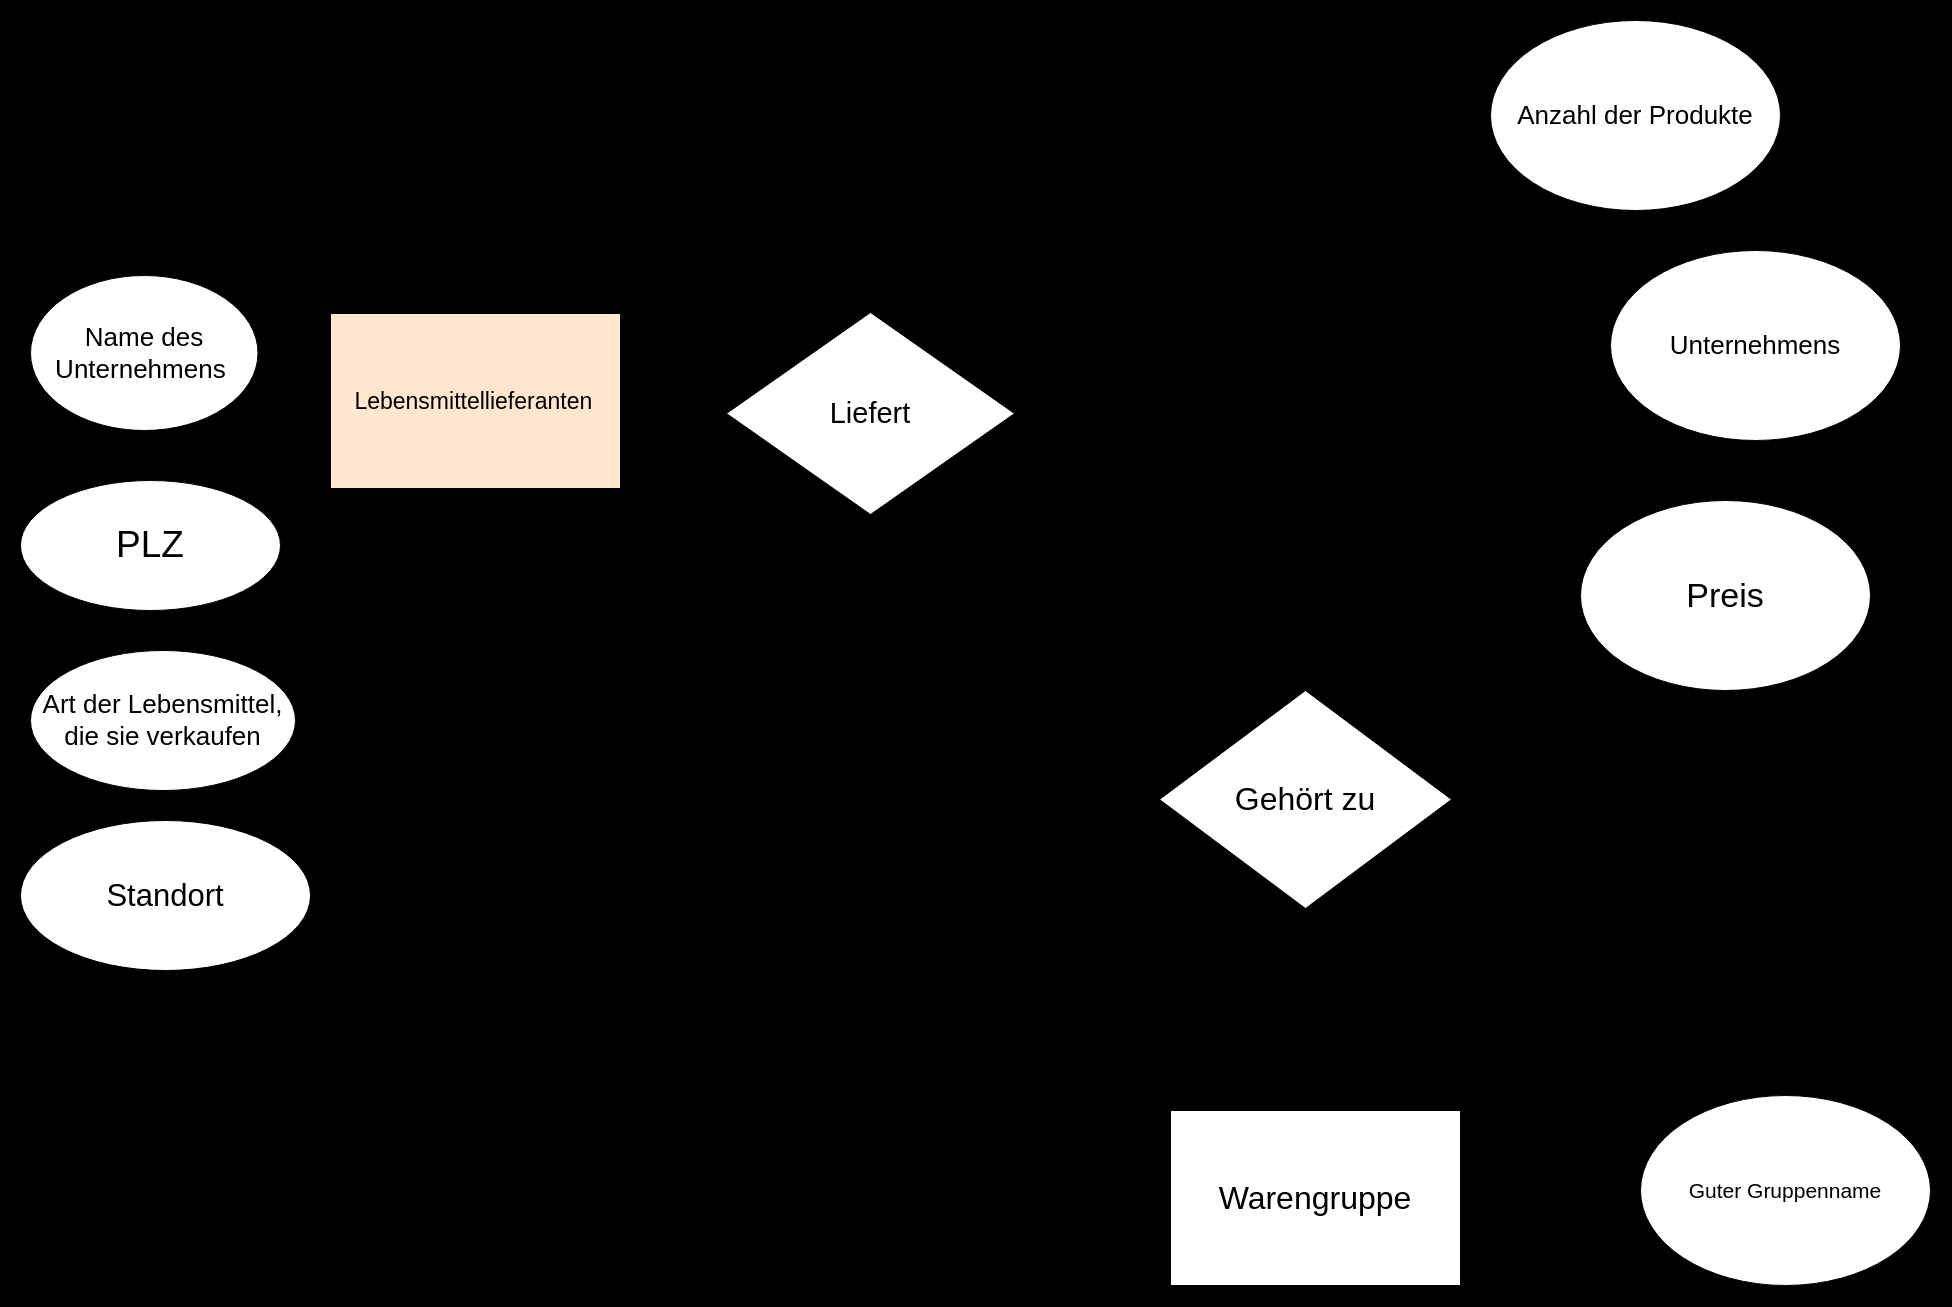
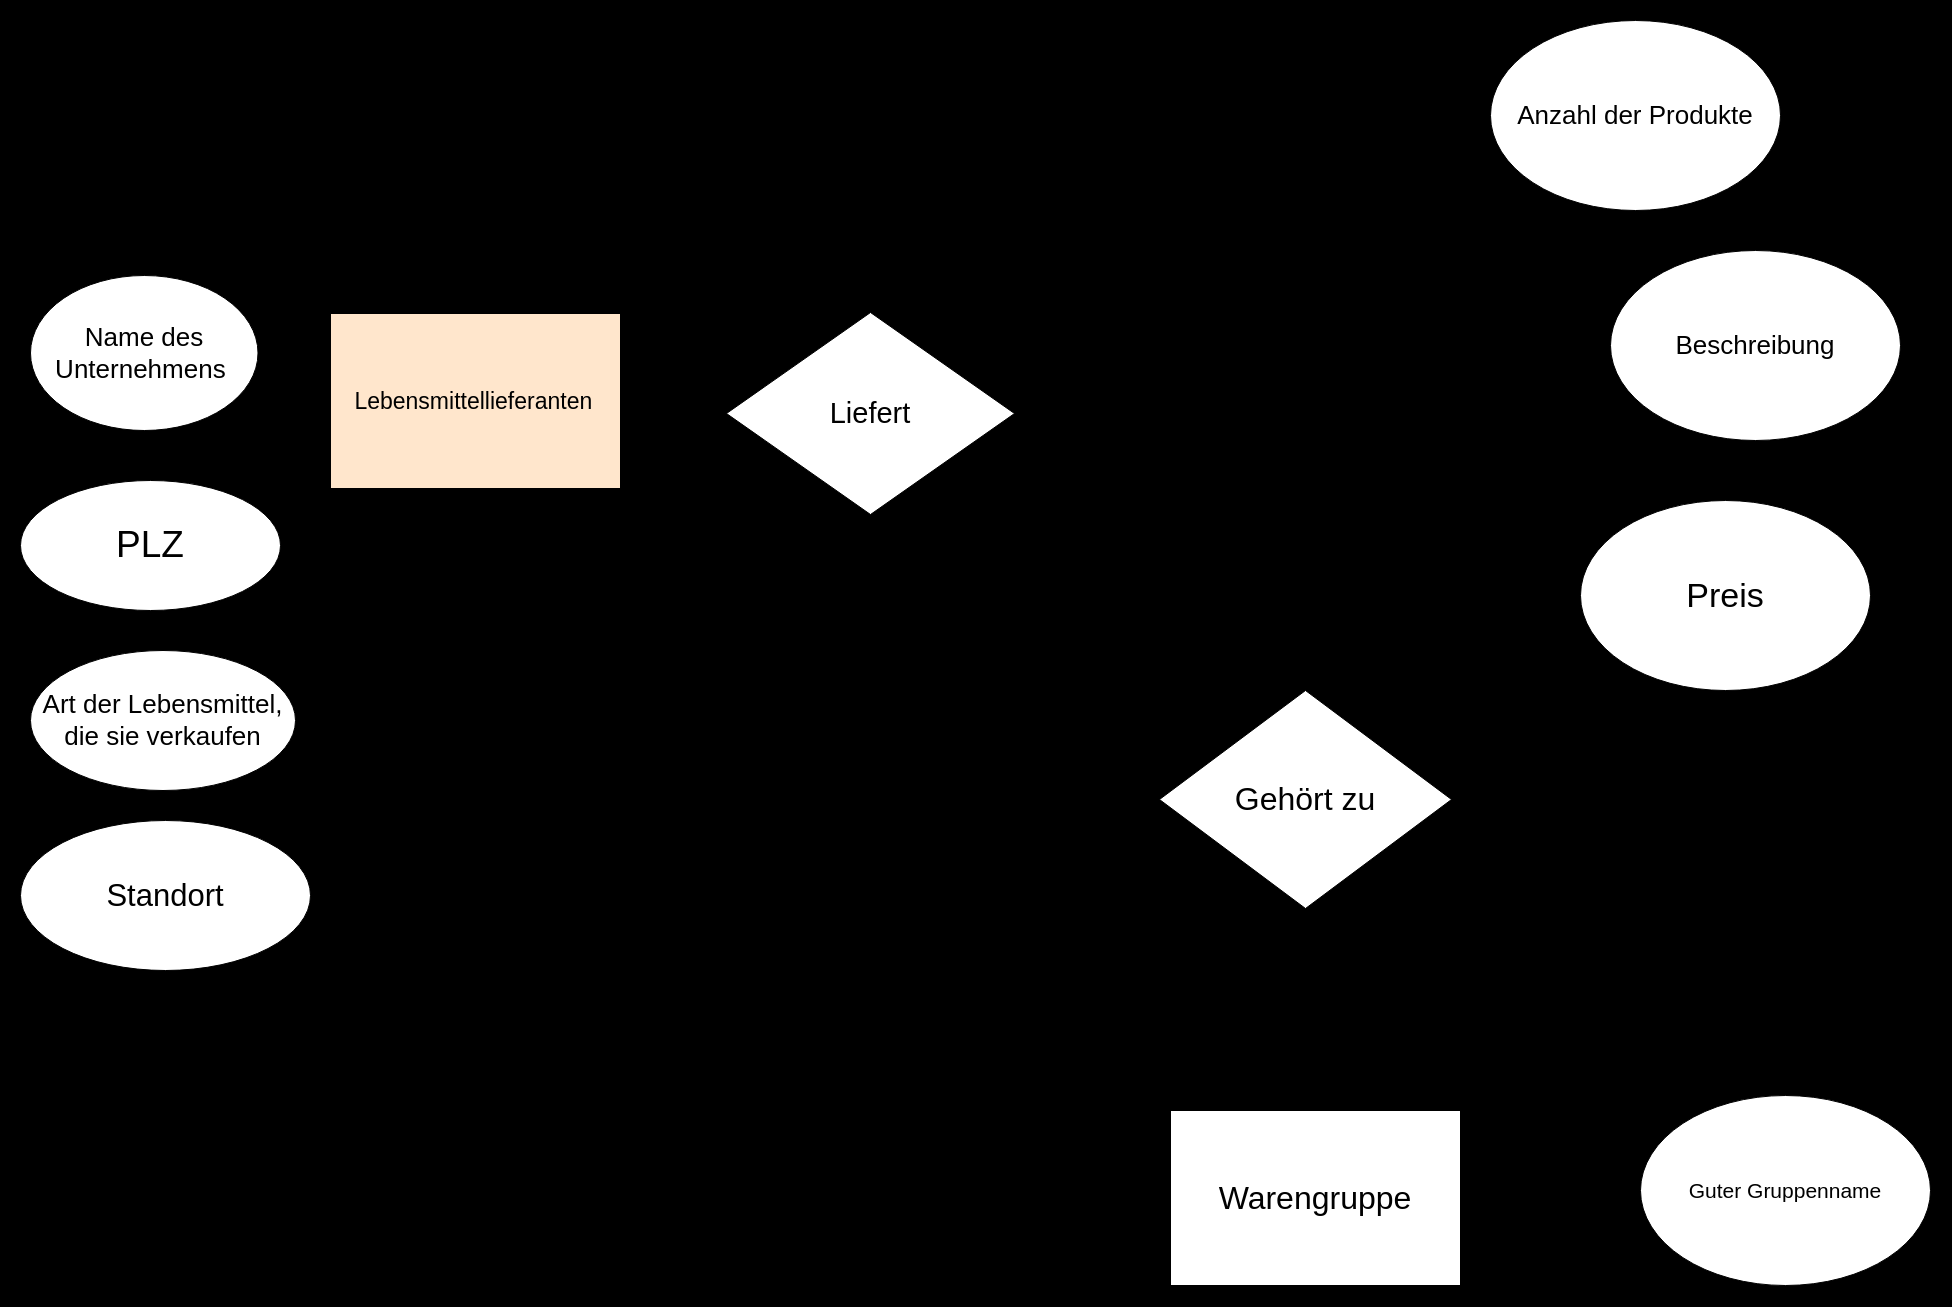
  <mxCell id="0" />
  <mxCell id="1" parent="0" />
  <mxCell id="2" value="&lt;font style=&quot;font-size: 26px;&quot;&gt;Name des Unternehmens&amp;nbsp;&lt;/font&gt;" style="ellipse;whiteSpace=wrap;html=1;" vertex="1" parent="1"><mxGeometry x="30" y="275" width="227.5" height="155" as="geometry" /></mxCell>
  <mxCell id="3" style="edgeStyle=orthogonalEdgeStyle;rounded=0;orthogonalLoop=1;jettySize=auto;html=1;" edge="1" parent="1" source="4"><mxGeometry relative="1" as="geometry"><mxPoint x="30" y="575" as="targetPoint" /></mxGeometry></mxCell>
  <mxCell id="4" value="&lt;font style=&quot;font-size: 37px;&quot;&gt;PLZ&lt;/font&gt;" style="ellipse;whiteSpace=wrap;html=1;" vertex="1" parent="1"><mxGeometry x="20" y="480" width="260" height="130" as="geometry" /></mxCell>
  <mxCell id="5" style="edgeStyle=orthogonalEdgeStyle;rounded=0;orthogonalLoop=1;jettySize=auto;html=1;" edge="1" parent="1" source="6"><mxGeometry relative="1" as="geometry"><mxPoint x="70" y="700" as="targetPoint" /></mxGeometry></mxCell>
  <mxCell id="6" value="&lt;font style=&quot;font-size: 26px;&quot;&gt;Art der Lebensmittel, die sie verkaufen&lt;/font&gt;" style="ellipse;whiteSpace=wrap;html=1;" vertex="1" parent="1"><mxGeometry x="30" y="650" width="265" height="140" as="geometry" /></mxCell>
  <mxCell id="7" value="&lt;font style=&quot;font-size: 31px;&quot;&gt;Standort&lt;/font&gt;" style="ellipse;whiteSpace=wrap;html=1;" vertex="1" parent="1"><mxGeometry x="20" y="820" width="290" height="150" as="geometry" /></mxCell>
  <mxCell id="8" value="&lt;font style=&quot;font-size: 23px;&quot;&gt;Lebensmittellieferanten&lt;/font&gt;&amp;nbsp;" style="rounded=0;whiteSpace=wrap;html=1;fillColor=#ffe6cc;" vertex="1" parent="1"><mxGeometry x="330" y="313" width="290" height="175" as="geometry" /></mxCell>
  <mxCell id="9" style="edgeStyle=orthogonalEdgeStyle;rounded=0;orthogonalLoop=1;jettySize=auto;html=1;" edge="1" parent="1" source="10"><mxGeometry relative="1" as="geometry"><mxPoint x="670" y="450" as="targetPoint" /></mxGeometry></mxCell>
  <mxCell id="10" value="&lt;span style=&quot;font-size: 29px;&quot;&gt;Liefert&lt;/span&gt;" style="rhombus;whiteSpace=wrap;html=1;" vertex="1" parent="1"><mxGeometry x="726" y="312" width="288" height="202" as="geometry" /></mxCell>
  <mxCell id="11" value="&lt;span style=&quot;font-size: 26px;&quot;&gt;Anzahl der Produkte&lt;/span&gt;" style="ellipse;whiteSpace=wrap;html=1;" vertex="1" parent="1"><mxGeometry x="1490" y="20" width="290" height="190" as="geometry" /></mxCell>
  <mxCell id="12" value="&lt;font style=&quot;font-size: 34px;&quot;&gt;Preis&lt;/font&gt;" style="ellipse;whiteSpace=wrap;html=1;" vertex="1" parent="1"><mxGeometry x="1580" y="500" width="290" height="190" as="geometry" /></mxCell>
- <mxCell id="13" value="&lt;font style=&quot;font-size: 26px;&quot;&gt;Unternehmens&lt;/font&gt;" style="ellipse;whiteSpace=wrap;html=1;" vertex="1" parent="1"><mxGeometry x="1610" y="250" width="290" height="190" as="geometry" /></mxCell>
+ <mxCell id="13" value="&lt;font style=&quot;font-size: 26px;&quot;&gt;Beschreibung&lt;/font&gt;" style="ellipse;whiteSpace=wrap;html=1;" vertex="1" parent="1"><mxGeometry x="1610" y="250" width="290" height="190" as="geometry" /></mxCell>
  <mxCell id="14" value="&lt;font style=&quot;font-size: 32px;&quot;&gt;Gehört zu&lt;/font&gt;" style="rhombus;whiteSpace=wrap;html=1;" vertex="1" parent="1"><mxGeometry x="1159" y="690" width="292" height="218" as="geometry" /></mxCell>
  <mxCell id="15" value="&lt;font style=&quot;font-size: 32px;&quot;&gt;Warengruppe&lt;/font&gt;" style="rounded=0;whiteSpace=wrap;html=1;" vertex="1" parent="1"><mxGeometry x="1170" y="1110" width="290" height="175" as="geometry" /></mxCell>
  <mxCell id="16" value="&lt;font style=&quot;font-size: 21px;&quot;&gt;Guter Gruppenname&lt;/font&gt;" style="ellipse;whiteSpace=wrap;html=1;" vertex="1" parent="1"><mxGeometry x="1640" y="1095" width="290" height="190" as="geometry" /></mxCell>
  <mxCell id="17" style="edgeStyle=orthogonalEdgeStyle;rounded=0;orthogonalLoop=1;jettySize=auto;html=1;exitX=1;exitY=0;exitDx=0;exitDy=0;" edge="1" parent="1" source="2" target="2"><mxGeometry relative="1" as="geometry" /></mxCell>
